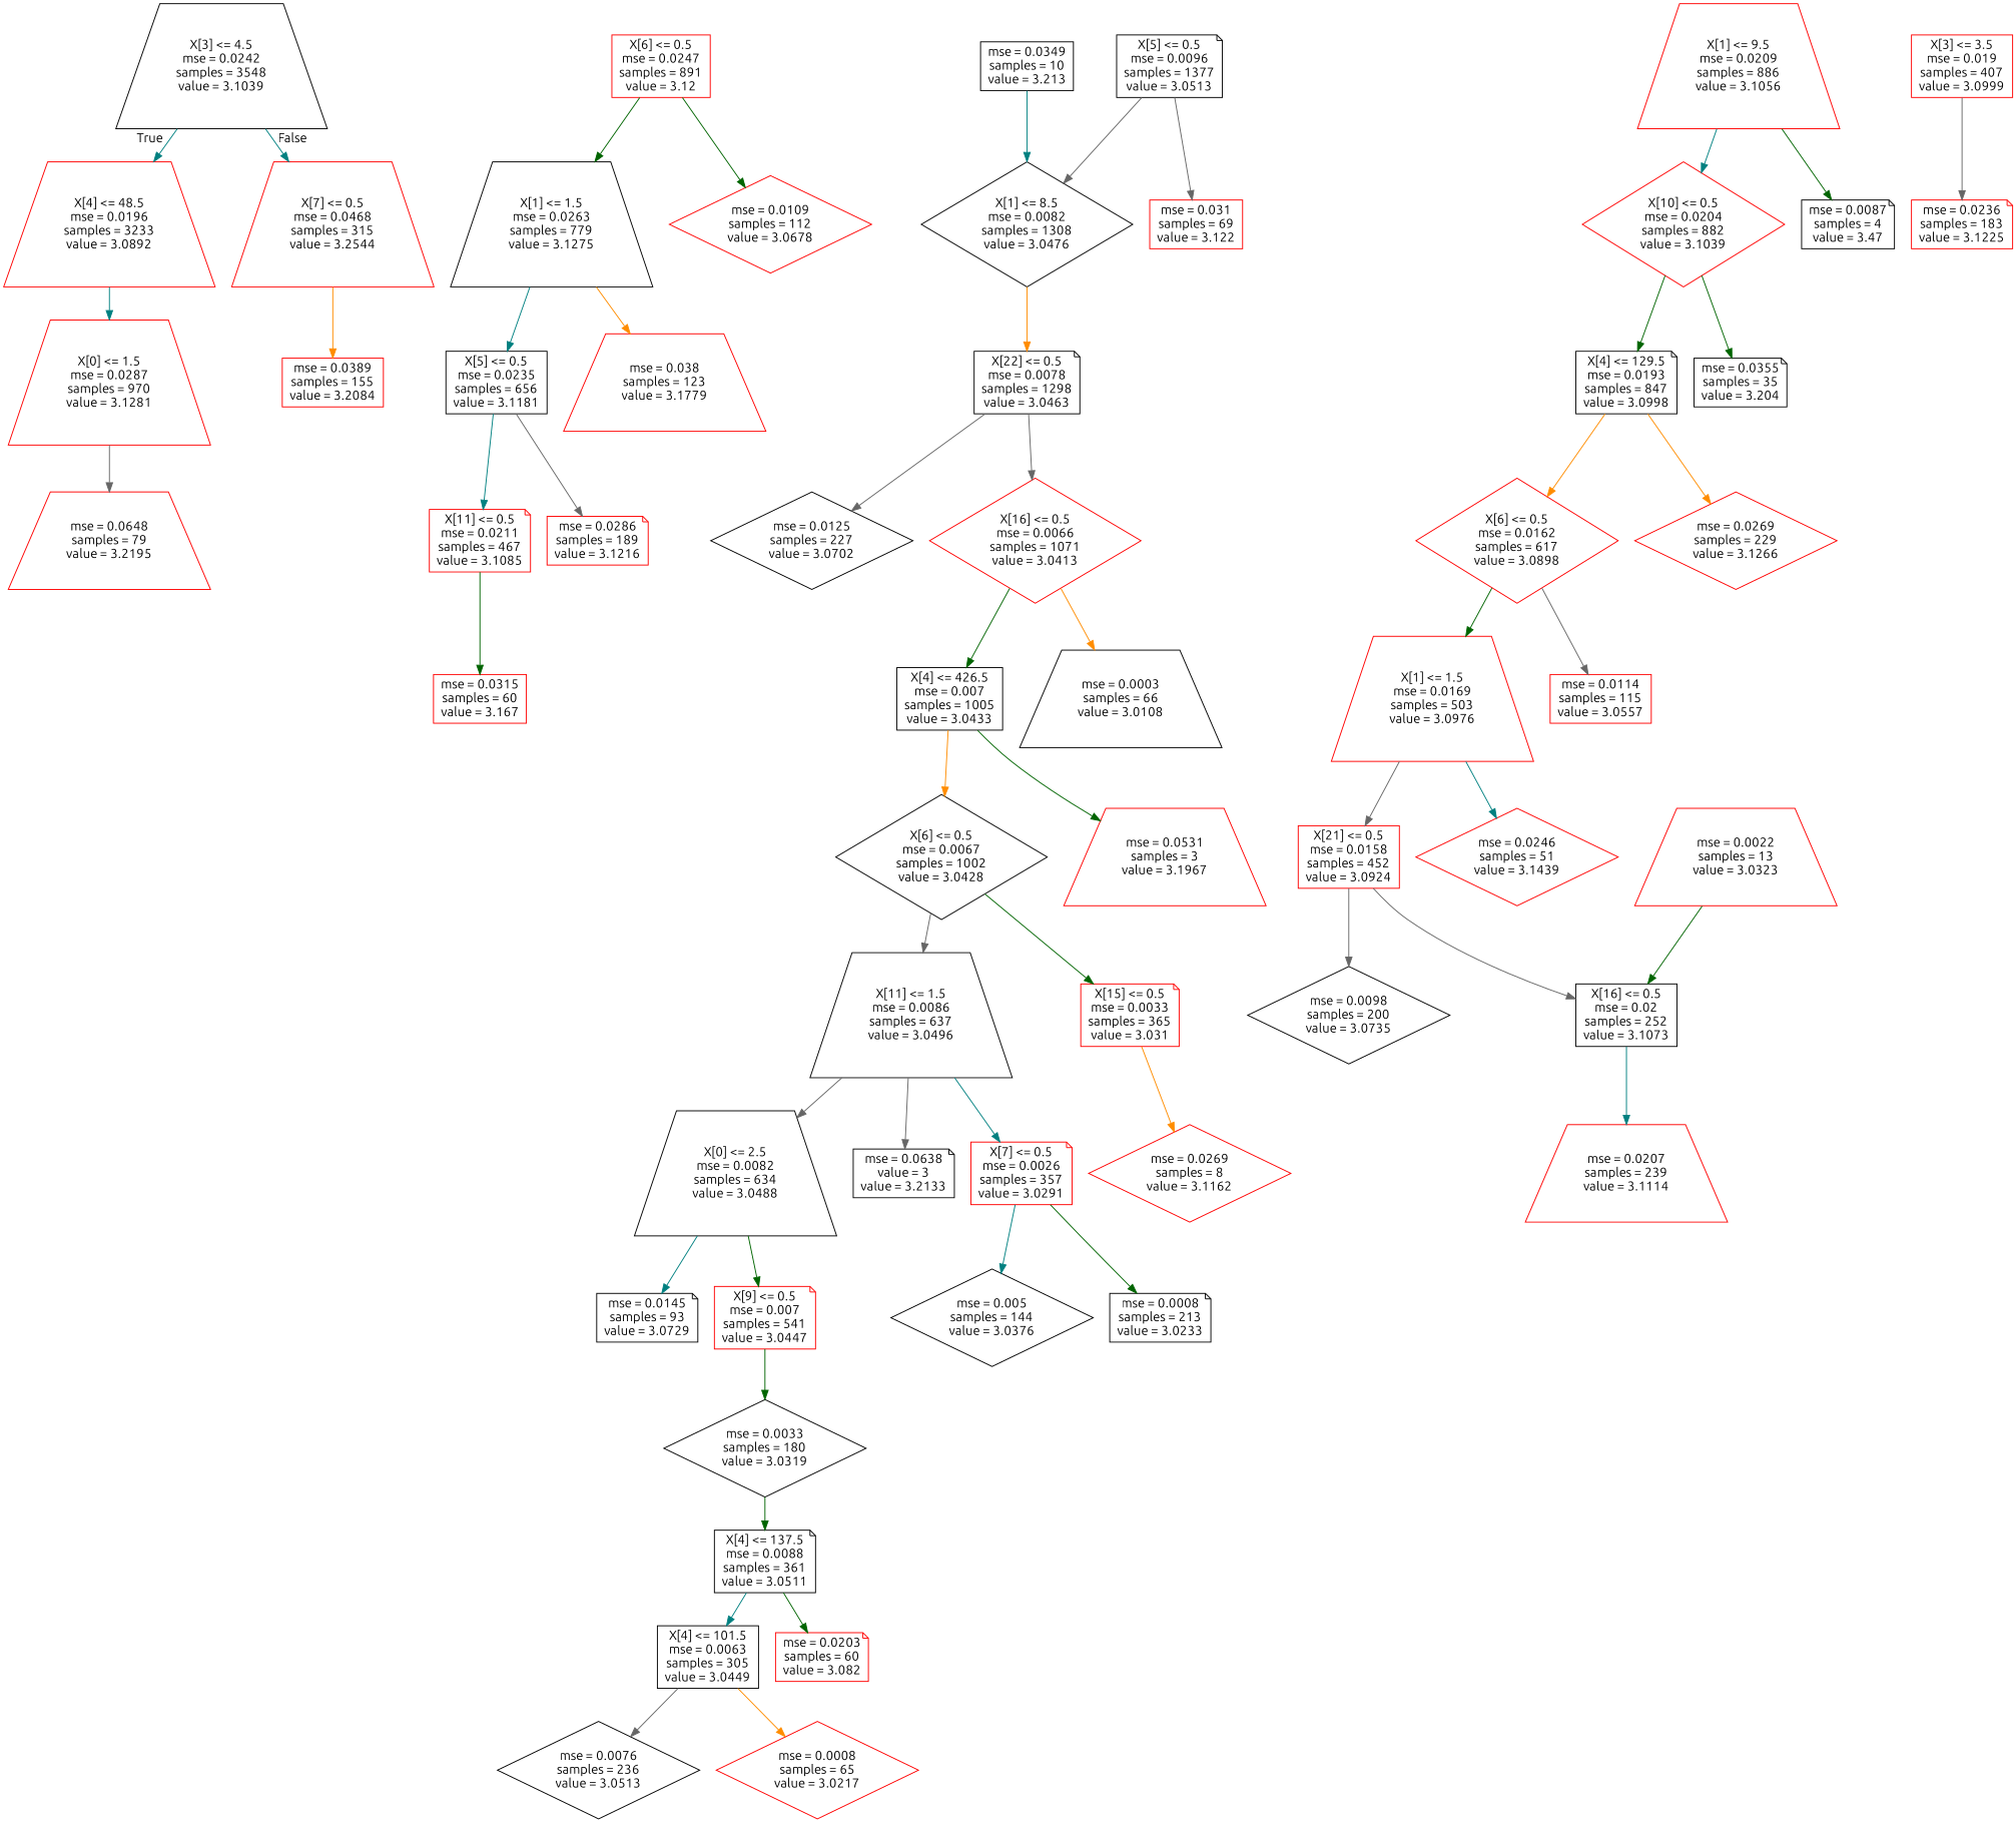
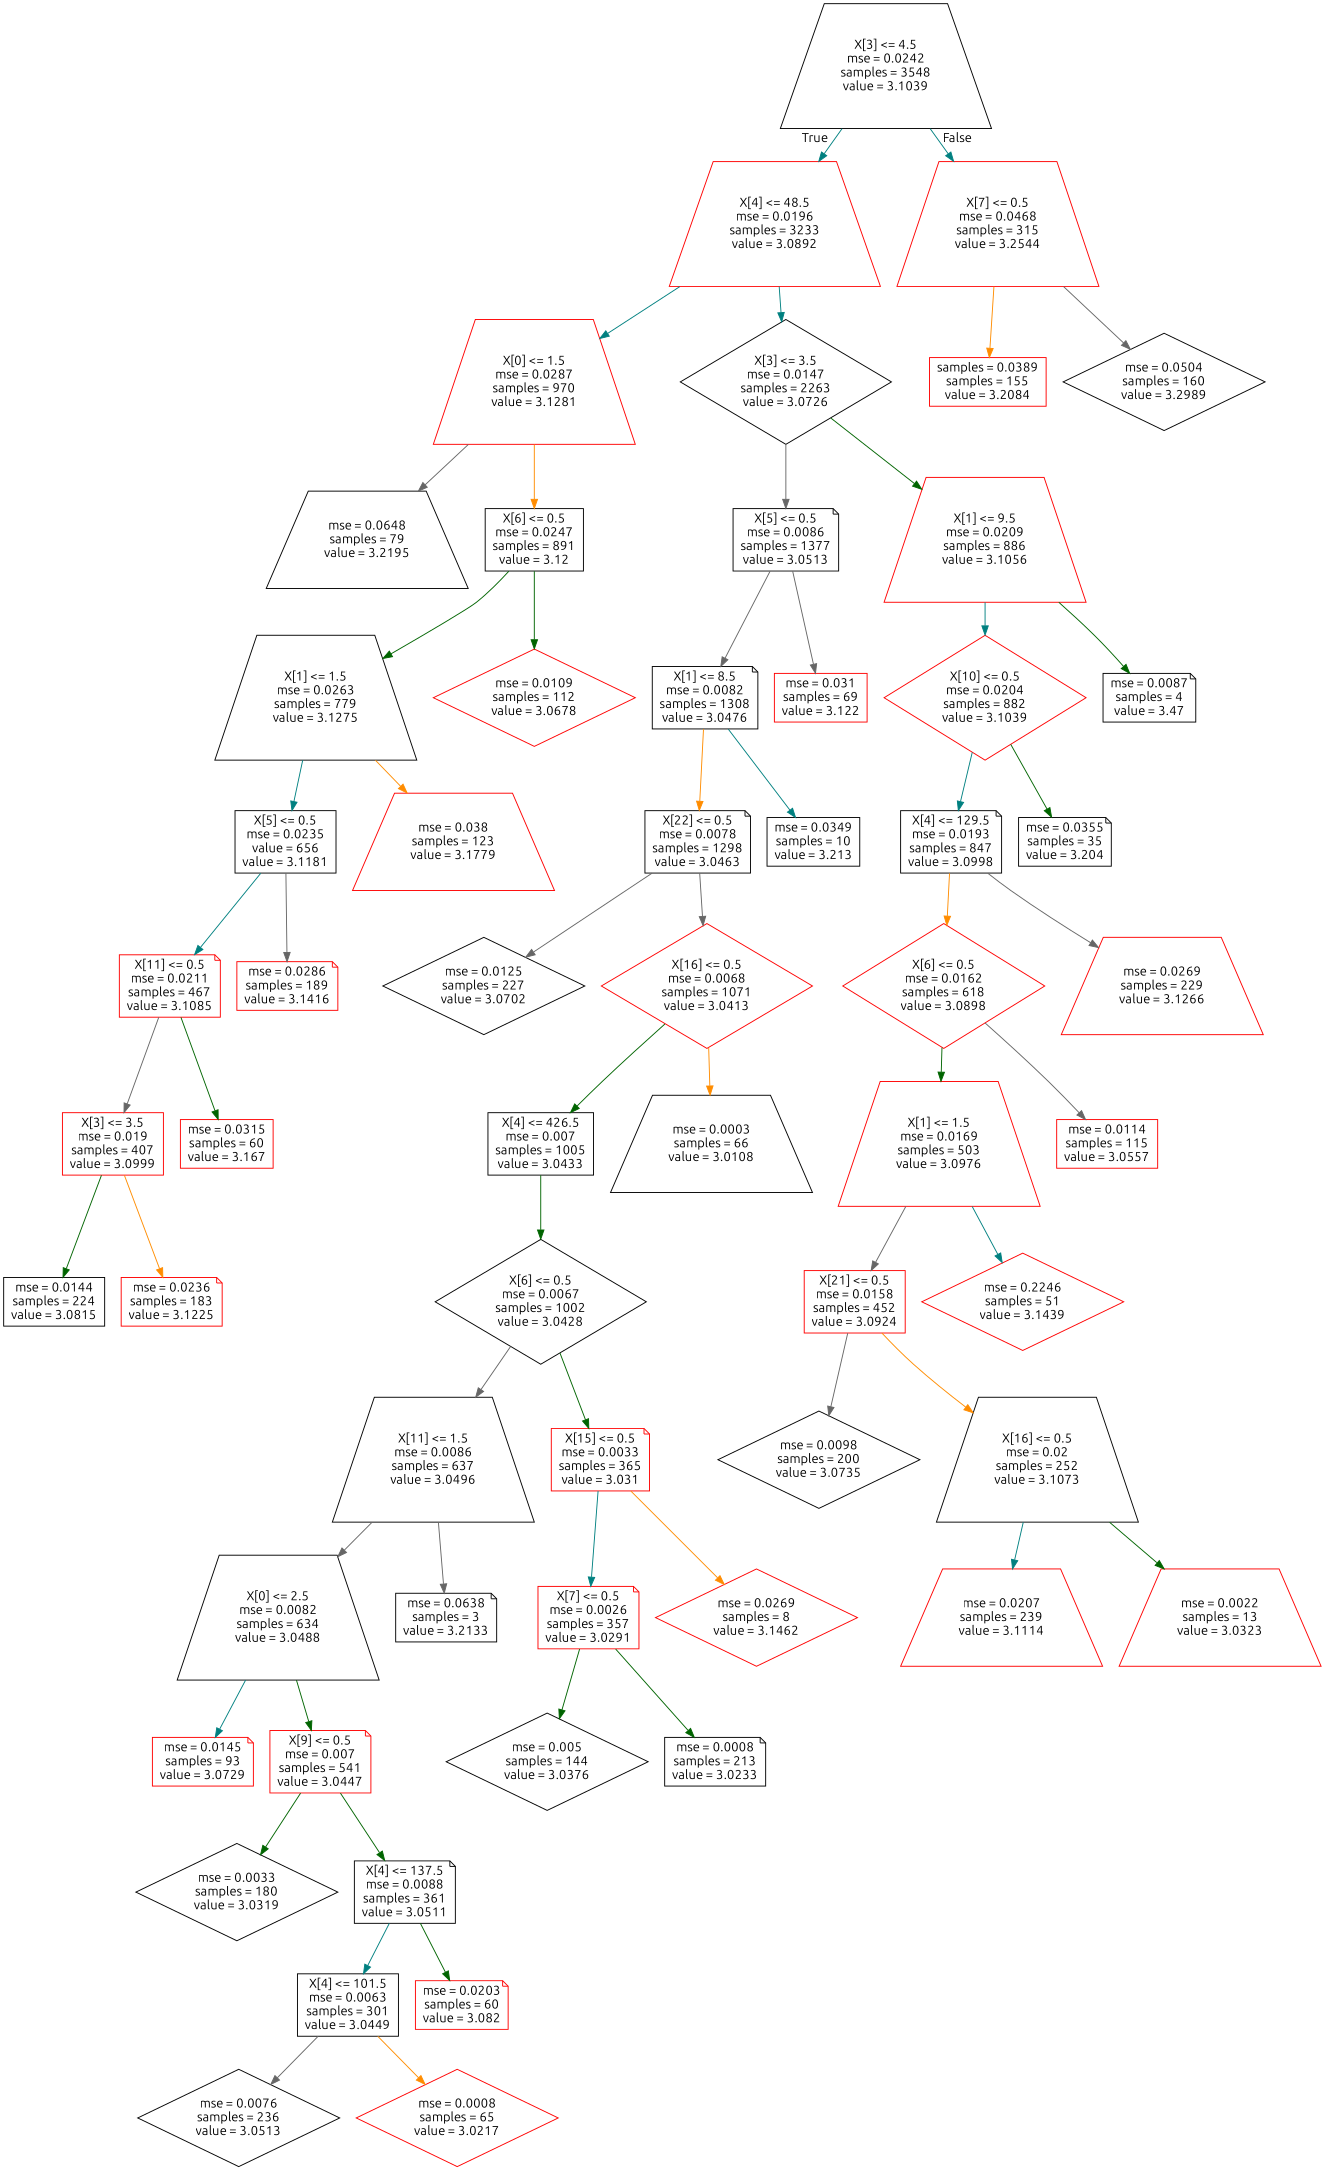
  digraph {
    fontname=Ubuntu
    node [color=red fontname=Ubuntu shape=note]
    edge [color=gray40 fontname=Ubuntu]
    n1 [color=black label="X[3] <= 4.5\nmse = 0.0242\nsamples = 3548\nvalue = 3.1039" shape=trapezium]
    n2 [label="X[4] <= 48.5\nmse = 0.0196\nsamples = 3233\nvalue = 3.0892" shape=trapezium]
    n3 [label="X[7] <= 0.5\nmse = 0.0468\nsamples = 315\nvalue = 3.2544" shape=trapezium]
    n4 [label="X[0] <= 1.5\nmse = 0.0287\nsamples = 970\nvalue = 3.1281" shape=trapezium]
-   n6 [label="mse = 0.0389\nsamples = 155\nvalue = 3.2084" shape=box]
-   n8 [label="mse = 0.0648\nsamples = 79\nvalue = 3.2195" shape=trapezium]
-   n9 [label="X[6] <= 0.5\nmse = 0.0247\nsamples = 891\nvalue = 3.12" shape=box]
-   n10 [color=black label="X[5] <= 0.5\nmse = 0.0096\nsamples = 1377\nvalue = 3.0513"]
+   n5 [color=black label="X[3] <= 3.5\nmse = 0.0147\nsamples = 2263\nvalue = 3.0726" shape=diamond]
+   n6 [label="samples = 0.0389\nsamples = 155\nvalue = 3.2084" shape=box]
+   n7 [color=black label="mse = 0.0504\nsamples = 160\nvalue = 3.2989" shape=diamond]
+   n8 [color=black label="mse = 0.0648\nsamples = 79\nvalue = 3.2195" shape=trapezium]
+   n9 [color=black label="X[6] <= 0.5\nmse = 0.0247\nsamples = 891\nvalue = 3.12" shape=box]
+   n10 [color=black label="X[5] <= 0.5\nmse = 0.0086\nsamples = 1377\nvalue = 3.0513"]
    n11 [label="X[1] <= 9.5\nmse = 0.0209\nsamples = 886\nvalue = 3.1056" shape=trapezium]
    n12 [color=black label="X[1] <= 1.5\nmse = 0.0263\nsamples = 779\nvalue = 3.1275" shape=trapezium]
    n13 [label="mse = 0.0109\nsamples = 112\nvalue = 3.0678" shape=diamond]
-   n14 [color=black label="X[5] <= 0.5\nmse = 0.0235\nsamples = 656\nvalue = 3.1181" shape=box]
+   n14 [color=black label="X[5] <= 0.5\nmse = 0.0235\nvalue = 656\nvalue = 3.1181" shape=box]
    n15 [label="mse = 0.038\nsamples = 123\nvalue = 3.1779" shape=trapezium]
    n16 [label="X[11] <= 0.5\nmse = 0.0211\nsamples = 467\nvalue = 3.1085"]
-   n17 [label="mse = 0.0286\nsamples = 189\nvalue = 3.1216"]
+   n17 [label="mse = 0.0286\nsamples = 189\nvalue = 3.1416"]
    n18 [label="X[3] <= 3.5\nmse = 0.019\nsamples = 407\nvalue = 3.0999" shape=box]
    n19 [label="mse = 0.0315\nsamples = 60\nvalue = 3.167" shape=box]
+   n20 [color=black label="mse = 0.0144\nsamples = 224\nvalue = 3.0815" shape=box]
    n21 [label="mse = 0.0236\nsamples = 183\nvalue = 3.1225"]
-   n22 [color=black label="X[1] <= 8.5\nmse = 0.0082\nsamples = 1308\nvalue = 3.0476" shape=diamond]
+   n22 [color=black label="X[1] <= 8.5\nmse = 0.0082\nsamples = 1308\nvalue = 3.0476"]
    n23 [label="mse = 0.031\nsamples = 69\nvalue = 3.122" shape=box]
    n24 [label="X[10] <= 0.5\nmse = 0.0204\nsamples = 882\nvalue = 3.1039" shape=diamond]
    n25 [color=black label="mse = 0.0087\nsamples = 4\nvalue = 3.47"]
    n26 [color=black label="X[22] <= 0.5\nmse = 0.0078\nsamples = 1298\nvalue = 3.0463"]
    n27 [color=black label="mse = 0.0349\nsamples = 10\nvalue = 3.213" shape=box]
    n28 [color=black label="mse = 0.0125\nsamples = 227\nvalue = 3.0702" shape=diamond]
-   n29 [label="X[16] <= 0.5\nmse = 0.0066\nsamples = 1071\nvalue = 3.0413" shape=diamond]
+   n29 [label="X[16] <= 0.5\nmse = 0.0068\nsamples = 1071\nvalue = 3.0413" shape=diamond]
    n30 [color=black label="X[4] <= 426.5\nmse = 0.007\nsamples = 1005\nvalue = 3.0433" shape=box]
    n31 [color=black label="mse = 0.0003\nsamples = 66\nvalue = 3.0108" shape=trapezium]
    n32 [color=black label="X[6] <= 0.5\nmse = 0.0067\nsamples = 1002\nvalue = 3.0428" shape=diamond]
-   n33 [label="mse = 0.0531\nsamples = 3\nvalue = 3.1967" shape=trapezium]
    n34 [color=black label="X[11] <= 1.5\nmse = 0.0086\nsamples = 637\nvalue = 3.0496" shape=trapezium]
    n35 [label="X[15] <= 0.5\nmse = 0.0033\nsamples = 365\nvalue = 3.031"]
    n36 [color=black label="X[0] <= 2.5\nmse = 0.0082\nsamples = 634\nvalue = 3.0488" shape=trapezium]
-   n37 [color=black label="mse = 0.0638\nvalue = 3\nvalue = 3.2133"]
+   n37 [color=black label="mse = 0.0638\nsamples = 3\nvalue = 3.2133"]
    n38 [label="X[7] <= 0.5\nmse = 0.0026\nsamples = 357\nvalue = 3.0291"]
-   n39 [label="mse = 0.0269\nsamples = 8\nvalue = 3.1162" shape=diamond]
-   n40 [color=black label="mse = 0.0145\nsamples = 93\nvalue = 3.0729"]
+   n39 [label="mse = 0.0269\nsamples = 8\nvalue = 3.1462" shape=diamond]
+   n40 [label="mse = 0.0145\nsamples = 93\nvalue = 3.0729"]
    n41 [label="X[9] <= 0.5\nmse = 0.007\nsamples = 541\nvalue = 3.0447"]
    n42 [color=black label="mse = 0.0033\nsamples = 180\nvalue = 3.0319" shape=diamond]
    n43 [color=black label="X[4] <= 137.5\nmse = 0.0088\nsamples = 361\nvalue = 3.0511"]
-   n44 [color=black label="X[4] <= 101.5\nmse = 0.0063\nsamples = 305\nvalue = 3.0449" shape=box]
+   n44 [color=black label="X[4] <= 101.5\nmse = 0.0063\nsamples = 301\nvalue = 3.0449" shape=box]
    n45 [label="mse = 0.0203\nsamples = 60\nvalue = 3.082"]
    n46 [color=black label="mse = 0.0076\nsamples = 236\nvalue = 3.0513" shape=diamond]
    n47 [label="mse = 0.0008\nsamples = 65\nvalue = 3.0217" shape=diamond]
    n48 [color=black label="mse = 0.005\nsamples = 144\nvalue = 3.0376" shape=diamond]
    n49 [color=black label="mse = 0.0008\nsamples = 213\nvalue = 3.0233"]
    n50 [color=black label="X[4] <= 129.5\nmse = 0.0193\nsamples = 847\nvalue = 3.0998"]
    n51 [color=black label="mse = 0.0355\nsamples = 35\nvalue = 3.204"]
-   n52 [label="X[6] <= 0.5\nmse = 0.0162\nsamples = 617\nvalue = 3.0898" shape=diamond]
-   n53 [label="mse = 0.0269\nsamples = 229\nvalue = 3.1266" shape=diamond]
+   n52 [label="X[6] <= 0.5\nmse = 0.0162\nsamples = 618\nvalue = 3.0898" shape=diamond]
+   n53 [label="mse = 0.0269\nsamples = 229\nvalue = 3.1266" shape=trapezium]
    n54 [label="X[1] <= 1.5\nmse = 0.0169\nsamples = 503\nvalue = 3.0976" shape=trapezium]
    n55 [label="mse = 0.0114\nsamples = 115\nvalue = 3.0557" shape=box]
    n56 [label="X[21] <= 0.5\nmse = 0.0158\nsamples = 452\nvalue = 3.0924" shape=box]
-   n57 [label="mse = 0.0246\nsamples = 51\nvalue = 3.1439" shape=diamond]
+   n57 [label="mse = 0.2246\nsamples = 51\nvalue = 3.1439" shape=diamond]
    n58 [color=black label="mse = 0.0098\nsamples = 200\nvalue = 3.0735" shape=diamond]
-   n59 [color=black label="X[16] <= 0.5\nmse = 0.02\nsamples = 252\nvalue = 3.1073" shape=box]
+   n59 [color=black label="X[16] <= 0.5\nmse = 0.02\nsamples = 252\nvalue = 3.1073" shape=trapezium]
    n60 [label="mse = 0.0207\nsamples = 239\nvalue = 3.1114" shape=trapezium]
    n61 [label="mse = 0.0022\nsamples = 13\nvalue = 3.0323" shape=trapezium]
    n1 -> n2 [color=teal headlabel=True labelangle=45 labeldistance=2.5]
    n1 -> n3 [color=teal headlabel=False labelangle=-45 labeldistance=2.5]
    n2 -> n4 [color=teal]
+   n2 -> n5 [color=teal]
    n3 -> n6 [color=darkorange]
+   n3 -> n7
    n4 -> n8
+   n4 -> n9 [color=darkorange]
+   n5 -> n10
+   n5 -> n11 [color=darkgreen]
    n9 -> n12 [color=darkgreen]
    n9 -> n13 [color=darkgreen]
    n10 -> n22
    n10 -> n23
    n11 -> n24 [color=teal]
    n11 -> n25 [color=darkgreen]
    n12 -> n14 [color=teal]
    n12 -> n15 [color=darkorange]
    n14 -> n16 [color=teal]
    n14 -> n17
+   n16 -> n18
    n16 -> n19 [color=darkgreen]
-   n18 -> n21
+   n18 -> n20 [color=darkgreen]
+   n18 -> n21 [color=darkorange]
    n22 -> n26 [color=darkorange]
-   n27 -> n22 [color=teal]
-   n24 -> n50 [color=darkgreen]
+   n22 -> n27 [color=teal]
+   n24 -> n50 [color=teal]
    n24 -> n51 [color=darkgreen]
    n26 -> n28
    n26 -> n29
    n29 -> n30 [color=darkgreen]
    n29 -> n31 [color=darkorange]
-   n30 -> n32 [color=darkorange]
-   n30 -> n33 [color=darkgreen]
+   n30 -> n32 [color=darkgreen]
    n32 -> n34
    n32 -> n35 [color=darkgreen]
    n34 -> n36
    n34 -> n37
-   n34 -> n38 [color=teal]
+   n35 -> n38 [color=teal]
    n35 -> n39 [color=darkorange]
    n36 -> n40 [color=teal]
    n36 -> n41 [color=darkgreen]
-   n38 -> n48 [color=teal]
+   n38 -> n48 [color=darkgreen]
    n38 -> n49 [color=darkgreen]
    n41 -> n42 [color=darkgreen]
-   n42 -> n43 [color=darkgreen]
+   n41 -> n43 [color=darkgreen]
    n43 -> n44 [color=teal]
    n43 -> n45 [color=darkgreen]
    n44 -> n46
    n44 -> n47 [color=darkorange]
    n50 -> n52 [color=darkorange]
-   n50 -> n53 [color=darkorange]
+   n50 -> n53
    n52 -> n54 [color=darkgreen]
    n52 -> n55
    n54 -> n56
    n54 -> n57 [color=teal]
    n56 -> n58
-   n56 -> n59
+   n56 -> n59 [color=darkorange]
    n59 -> n60 [color=teal]
-   n61 -> n59 [color=darkgreen]
+   n59 -> n61 [color=darkgreen]
  }
